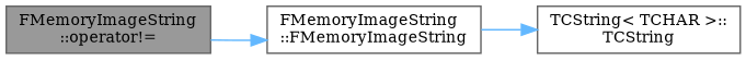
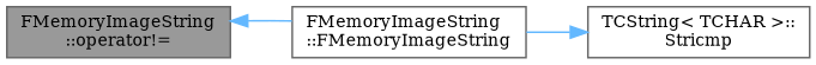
  digraph {
    fontname="DejaVu Serif"
    rankdir=LR
    node [color=grey40 fillcolor=white fontname="DejaVu Serif" fontsize=10 shape=box style=filled]
    edge [color=steelblue1 fontname="DejaVu Serif" fontsize=10 labelfontname=Helvetica labelfontsize=10 style=solid]
    n1 [color=gray40 fillcolor=grey60 fontcolor=black height=0.2 label="FMemoryImageString\l::operator!=" width=0.4]
    n2 [height=0.2 label="FMemoryImageString\l::FMemoryImageString" width=0.4]
-   n3 [height=0.2 label="TCString\< TCHAR \>::\lTCString" width=0.4]
-   n1 -> n2
+   n3 [height=0.2 label="TCString\< TCHAR \>::\lStricmp" width=0.4]
+   n2 -> n1
    n2 -> n3
  }
